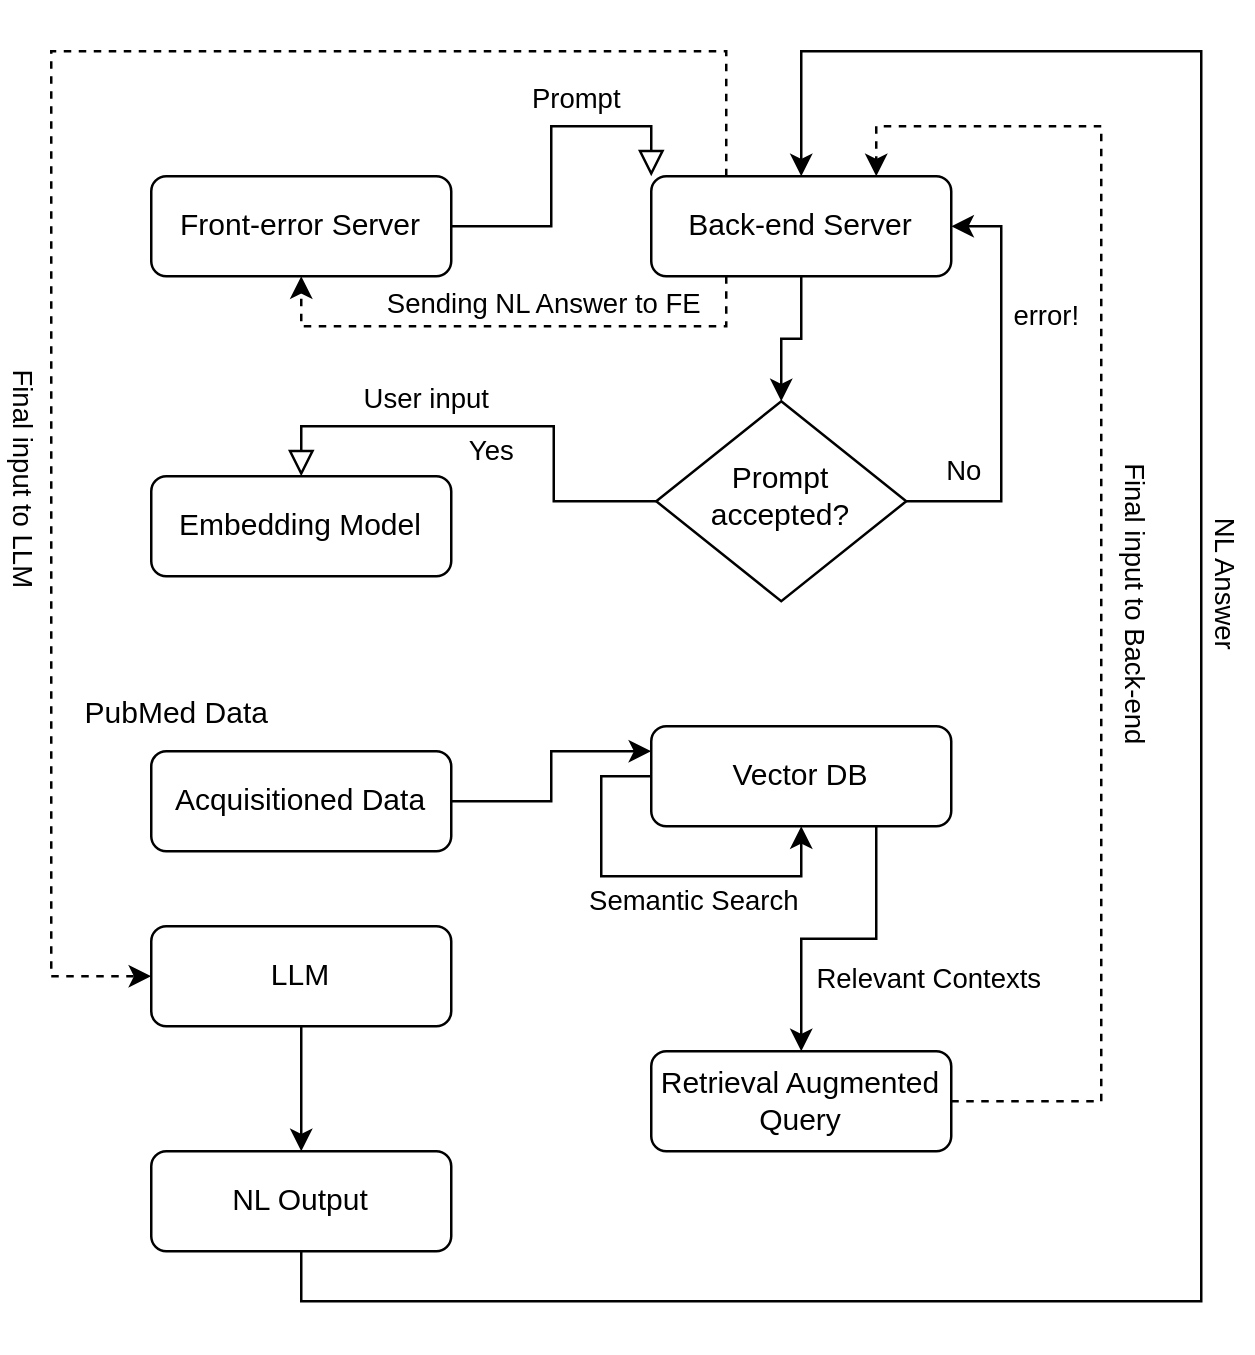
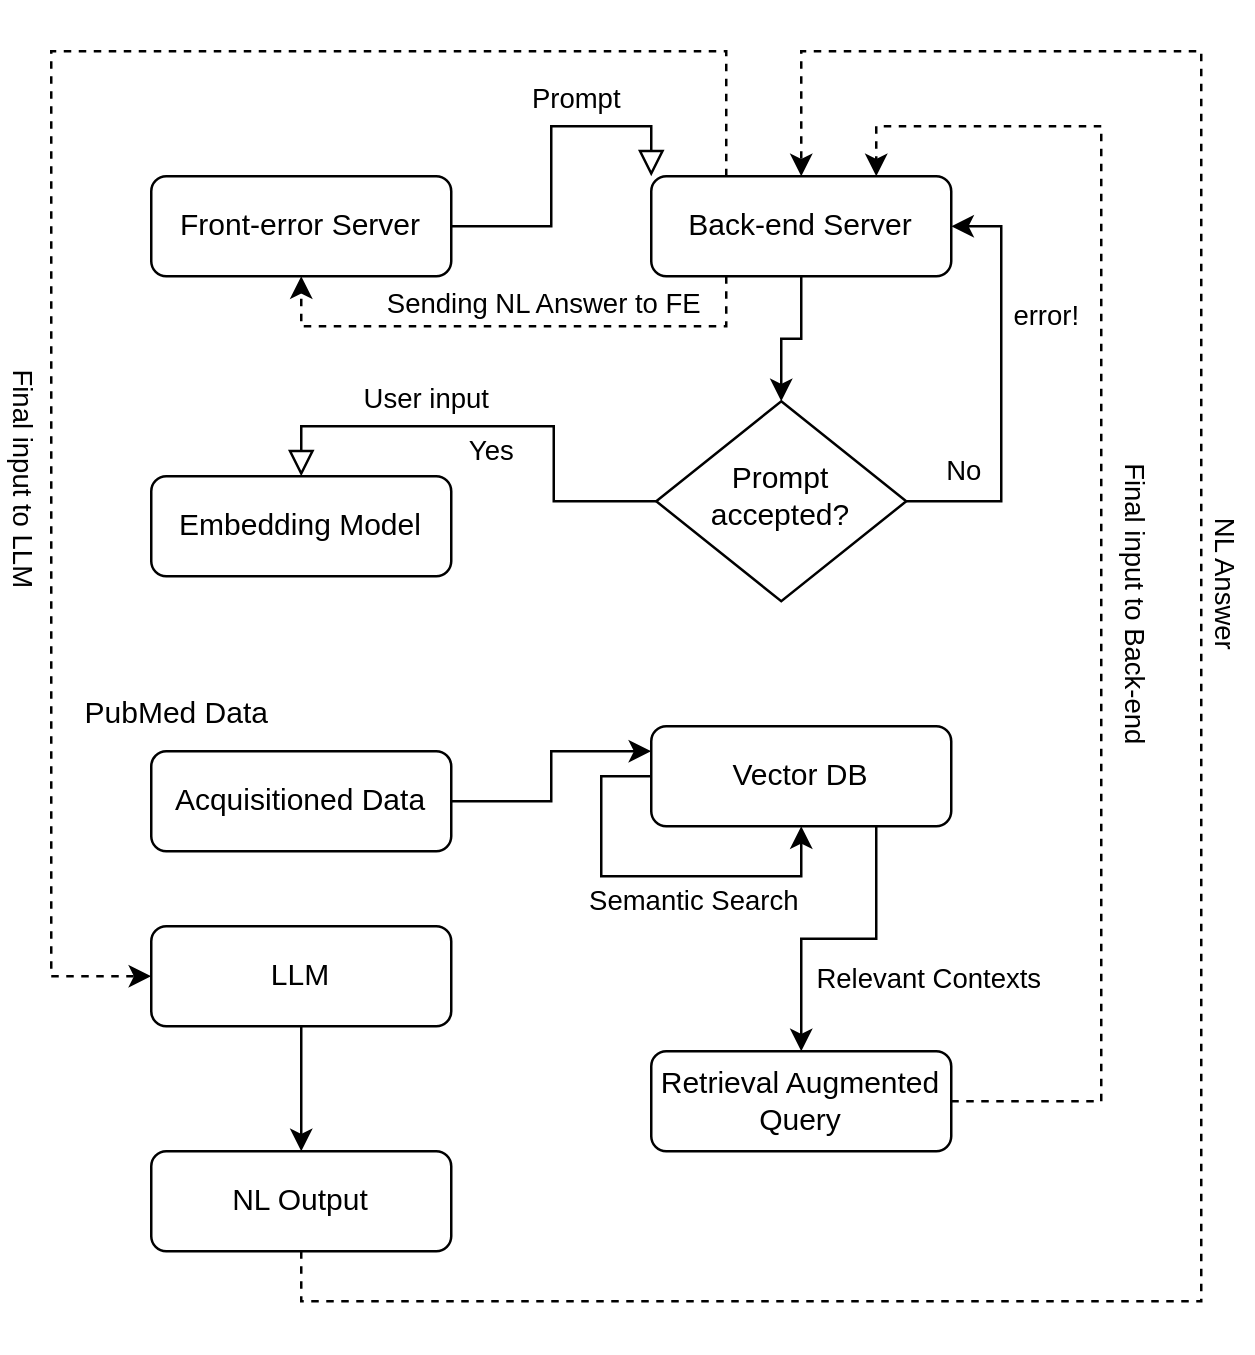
  <mxCell id="0" />
  <mxCell id="1" parent="0" />
  <mxCell id="2" value="" style="rounded=0;html=1;jettySize=auto;orthogonalLoop=1;fontSize=11;endArrow=block;endFill=0;endSize=8;strokeWidth=1;shadow=0;labelBackgroundColor=none;edgeStyle=orthogonalEdgeStyle;entryX=0;entryY=0;entryDx=0;entryDy=0;exitX=1;exitY=0.5;exitDx=0;exitDy=0;" parent="1" source="4" target="10" edge="1"><mxGeometry relative="1" as="geometry"><mxPoint x="140" y="70" as="sourcePoint" /><mxPoint x="310" y="50" as="targetPoint" /></mxGeometry></mxCell>
  <mxCell id="3" value="Prompt" style="edgeLabel;html=1;align=center;verticalAlign=middle;resizable=0;points=[];" vertex="1" connectable="0" parent="2"><mxGeometry x="0.238" y="-3" relative="1" as="geometry"><mxPoint x="2" y="-15" as="offset" /></mxGeometry></mxCell>
  <mxCell id="4" value="Front-error Server" style="rounded=1;whiteSpace=wrap;html=1;fontSize=12;glass=0;strokeWidth=1;shadow=0;" parent="1" vertex="1"><mxGeometry x="60" y="70" width="120" height="40" as="geometry" /></mxCell>
  <mxCell id="5" style="edgeStyle=orthogonalEdgeStyle;rounded=0;orthogonalLoop=1;jettySize=auto;html=1;exitX=0.5;exitY=1;exitDx=0;exitDy=0;entryX=0.5;entryY=0;entryDx=0;entryDy=0;" edge="1" parent="1" source="10" target="16"><mxGeometry relative="1" as="geometry" /></mxCell>
  <mxCell id="6" style="edgeStyle=orthogonalEdgeStyle;rounded=0;orthogonalLoop=1;jettySize=auto;html=1;exitX=0.25;exitY=0;exitDx=0;exitDy=0;entryX=0;entryY=0.5;entryDx=0;entryDy=0;dashed=1;" edge="1" parent="1" source="10" target="30"><mxGeometry relative="1" as="geometry"><Array as="points"><mxPoint x="290" y="20" /><mxPoint x="20" y="20" /><mxPoint x="20" y="390" /></Array></mxGeometry></mxCell>
  <mxCell id="7" value="Final input to LLM" style="edgeLabel;html=1;align=center;verticalAlign=middle;resizable=0;points=[];rotation=90;" vertex="1" connectable="0" parent="6"><mxGeometry x="0.342" y="2" relative="1" as="geometry"><mxPoint x="-12" as="offset" /></mxGeometry></mxCell>
  <mxCell id="8" style="edgeStyle=orthogonalEdgeStyle;rounded=0;orthogonalLoop=1;jettySize=auto;html=1;exitX=0.25;exitY=1;exitDx=0;exitDy=0;entryX=0.5;entryY=1;entryDx=0;entryDy=0;dashed=1;" edge="1" parent="1" source="10" target="4"><mxGeometry relative="1" as="geometry" /></mxCell>
  <mxCell id="9" value="Sending NL Answer to FE" style="edgeLabel;html=1;align=center;verticalAlign=middle;resizable=0;points=[];" vertex="1" connectable="0" parent="8"><mxGeometry x="-0.177" y="-1" relative="1" as="geometry"><mxPoint x="-8" y="-9" as="offset" /></mxGeometry></mxCell>
  <mxCell id="10" value="Back-end Server" style="rounded=1;whiteSpace=wrap;html=1;fontSize=12;glass=0;strokeWidth=1;shadow=0;" parent="1" vertex="1"><mxGeometry x="260" y="70" width="120" height="40" as="geometry" /></mxCell>
  <mxCell id="11" value="Yes" style="edgeStyle=orthogonalEdgeStyle;rounded=0;html=1;jettySize=auto;orthogonalLoop=1;fontSize=11;endArrow=block;endFill=0;endSize=8;strokeWidth=1;shadow=0;labelBackgroundColor=none;entryX=0.5;entryY=0;entryDx=0;entryDy=0;" parent="1" source="16" target="17" edge="1"><mxGeometry y="10" relative="1" as="geometry"><mxPoint as="offset" /><mxPoint x="190" y="320" as="targetPoint" /></mxGeometry></mxCell>
  <mxCell id="12" value="User input" style="edgeLabel;html=1;align=center;verticalAlign=middle;resizable=0;points=[];" vertex="1" connectable="0" parent="11"><mxGeometry x="0.285" y="-4" relative="1" as="geometry"><mxPoint y="-8" as="offset" /></mxGeometry></mxCell>
  <mxCell id="13" style="edgeStyle=orthogonalEdgeStyle;rounded=0;orthogonalLoop=1;jettySize=auto;html=1;exitX=1;exitY=0.5;exitDx=0;exitDy=0;entryX=1;entryY=0.5;entryDx=0;entryDy=0;" edge="1" parent="1" source="16" target="10"><mxGeometry relative="1" as="geometry" /></mxCell>
  <mxCell id="14" value="No" style="edgeLabel;html=1;align=center;verticalAlign=middle;resizable=0;points=[];" vertex="1" connectable="0" parent="13"><mxGeometry x="-0.007" y="-1" relative="1" as="geometry"><mxPoint x="-17" y="32" as="offset" /></mxGeometry></mxCell>
  <mxCell id="15" value="error!" style="edgeLabel;html=1;align=center;verticalAlign=middle;resizable=0;points=[];" vertex="1" connectable="0" parent="13"><mxGeometry x="-0.257" y="3" relative="1" as="geometry"><mxPoint x="20" y="-51" as="offset" /></mxGeometry></mxCell>
  <mxCell id="16" value="Prompt accepted?" style="rhombus;whiteSpace=wrap;html=1;shadow=0;fontFamily=Helvetica;fontSize=12;align=center;strokeWidth=1;spacing=6;spacingTop=-4;" parent="1" vertex="1"><mxGeometry x="262" y="160" width="100" height="80" as="geometry" /></mxCell>
  <mxCell id="17" value="Embedding Model" style="rounded=1;whiteSpace=wrap;html=1;fontSize=12;glass=0;strokeWidth=1;shadow=0;" parent="1" vertex="1"><mxGeometry x="60" y="190" width="120" height="40" as="geometry" /></mxCell>
  <mxCell id="18" style="edgeStyle=orthogonalEdgeStyle;rounded=0;orthogonalLoop=1;jettySize=auto;html=1;exitX=0.75;exitY=1;exitDx=0;exitDy=0;entryX=0.5;entryY=0;entryDx=0;entryDy=0;" edge="1" parent="1" source="20" target="28"><mxGeometry relative="1" as="geometry" /></mxCell>
  <mxCell id="19" value="Relevant Contexts" style="edgeLabel;html=1;align=center;verticalAlign=middle;resizable=0;points=[];" vertex="1" connectable="0" parent="18"><mxGeometry x="-0.34" y="-2" relative="1" as="geometry"><mxPoint x="22" y="20" as="offset" /></mxGeometry></mxCell>
  <mxCell id="20" value="Vector DB" style="rounded=1;whiteSpace=wrap;html=1;fontSize=12;glass=0;strokeWidth=1;shadow=0;" vertex="1" parent="1"><mxGeometry x="260" y="290" width="120" height="40" as="geometry" /></mxCell>
  <mxCell id="21" style="edgeStyle=orthogonalEdgeStyle;rounded=0;orthogonalLoop=1;jettySize=auto;html=1;exitX=0;exitY=0.5;exitDx=0;exitDy=0;" edge="1" parent="1" source="20" target="20"><mxGeometry relative="1" as="geometry" /></mxCell>
  <mxCell id="22" value="Semantic Search" style="edgeLabel;html=1;align=center;verticalAlign=middle;resizable=0;points=[];" vertex="1" connectable="0" parent="21"><mxGeometry x="-0.367" relative="1" as="geometry"><mxPoint x="36" y="18" as="offset" /></mxGeometry></mxCell>
  <mxCell id="23" style="edgeStyle=orthogonalEdgeStyle;rounded=0;orthogonalLoop=1;jettySize=auto;html=1;entryX=0;entryY=0.25;entryDx=0;entryDy=0;" edge="1" parent="1" source="24" target="20"><mxGeometry relative="1" as="geometry" /></mxCell>
  <mxCell id="24" value="Acquisitioned Data" style="rounded=1;whiteSpace=wrap;html=1;fontSize=12;glass=0;strokeWidth=1;shadow=0;" vertex="1" parent="1"><mxGeometry x="60" y="300" width="120" height="40" as="geometry" /></mxCell>
  <mxCell id="25" value="PubMed Data" style="text;html=1;align=center;verticalAlign=middle;resizable=0;points=[];autosize=1;strokeColor=none;fillColor=none;" vertex="1" parent="1"><mxGeometry x="20" y="270" width="100" height="30" as="geometry" /></mxCell>
  <mxCell id="26" style="edgeStyle=orthogonalEdgeStyle;rounded=0;orthogonalLoop=1;jettySize=auto;html=1;exitX=1;exitY=0.5;exitDx=0;exitDy=0;entryX=0.75;entryY=0;entryDx=0;entryDy=0;dashed=1;" edge="1" parent="1" source="28" target="10"><mxGeometry relative="1" as="geometry"><Array as="points"><mxPoint x="440" y="440" /><mxPoint x="440" y="50" /><mxPoint x="350" y="50" /></Array></mxGeometry></mxCell>
  <mxCell id="27" value="Final input to Back-end" style="edgeLabel;html=1;align=center;verticalAlign=middle;resizable=0;points=[];rotation=90;" vertex="1" connectable="0" parent="26"><mxGeometry x="-0.159" y="-4" relative="1" as="geometry"><mxPoint x="11" y="-25" as="offset" /></mxGeometry></mxCell>
  <mxCell id="28" value="Retrieval Augmented Query" style="rounded=1;whiteSpace=wrap;html=1;fontSize=12;glass=0;strokeWidth=1;shadow=0;" vertex="1" parent="1"><mxGeometry x="260" y="420" width="120" height="40" as="geometry" /></mxCell>
  <mxCell id="29" style="edgeStyle=orthogonalEdgeStyle;rounded=0;orthogonalLoop=1;jettySize=auto;html=1;exitX=0.5;exitY=1;exitDx=0;exitDy=0;entryX=0.5;entryY=0;entryDx=0;entryDy=0;" edge="1" parent="1" source="30" target="33"><mxGeometry relative="1" as="geometry" /></mxCell>
  <mxCell id="30" value="LLM" style="rounded=1;whiteSpace=wrap;html=1;fontSize=12;glass=0;strokeWidth=1;shadow=0;" vertex="1" parent="1"><mxGeometry x="60" y="370" width="120" height="40" as="geometry" /></mxCell>
- <mxCell id="31" style="edgeStyle=orthogonalEdgeStyle;rounded=0;orthogonalLoop=1;jettySize=auto;html=1;exitX=0.5;exitY=1;exitDx=0;exitDy=0;entryX=0.5;entryY=0;entryDx=0;entryDy=0;" edge="1" parent="1" source="33" target="10"><mxGeometry relative="1" as="geometry"><Array as="points"><mxPoint x="120" y="520" /><mxPoint x="480" y="520" /><mxPoint x="480" y="20" /><mxPoint x="320" y="20" /></Array></mxGeometry></mxCell>
+ <mxCell id="31" style="edgeStyle=orthogonalEdgeStyle;rounded=0;orthogonalLoop=1;jettySize=auto;html=1;exitX=0.5;exitY=1;exitDx=0;exitDy=0;entryX=0.5;entryY=0;entryDx=0;entryDy=0;dashed=1;" edge="1" parent="1" source="33" target="10"><mxGeometry relative="1" as="geometry"><Array as="points"><mxPoint x="120" y="520" /><mxPoint x="480" y="520" /><mxPoint x="480" y="20" /><mxPoint x="320" y="20" /></Array></mxGeometry></mxCell>
  <mxCell id="32" value="NL Answer" style="edgeLabel;html=1;align=center;verticalAlign=middle;resizable=0;points=[];rotation=90;" vertex="1" connectable="0" parent="31"><mxGeometry x="0.226" y="-1" relative="1" as="geometry"><mxPoint x="10" as="offset" /></mxGeometry></mxCell>
  <mxCell id="33" value="NL Output" style="rounded=1;whiteSpace=wrap;html=1;fontSize=12;glass=0;strokeWidth=1;shadow=0;" vertex="1" parent="1"><mxGeometry x="60" y="460" width="120" height="40" as="geometry" /></mxCell>
